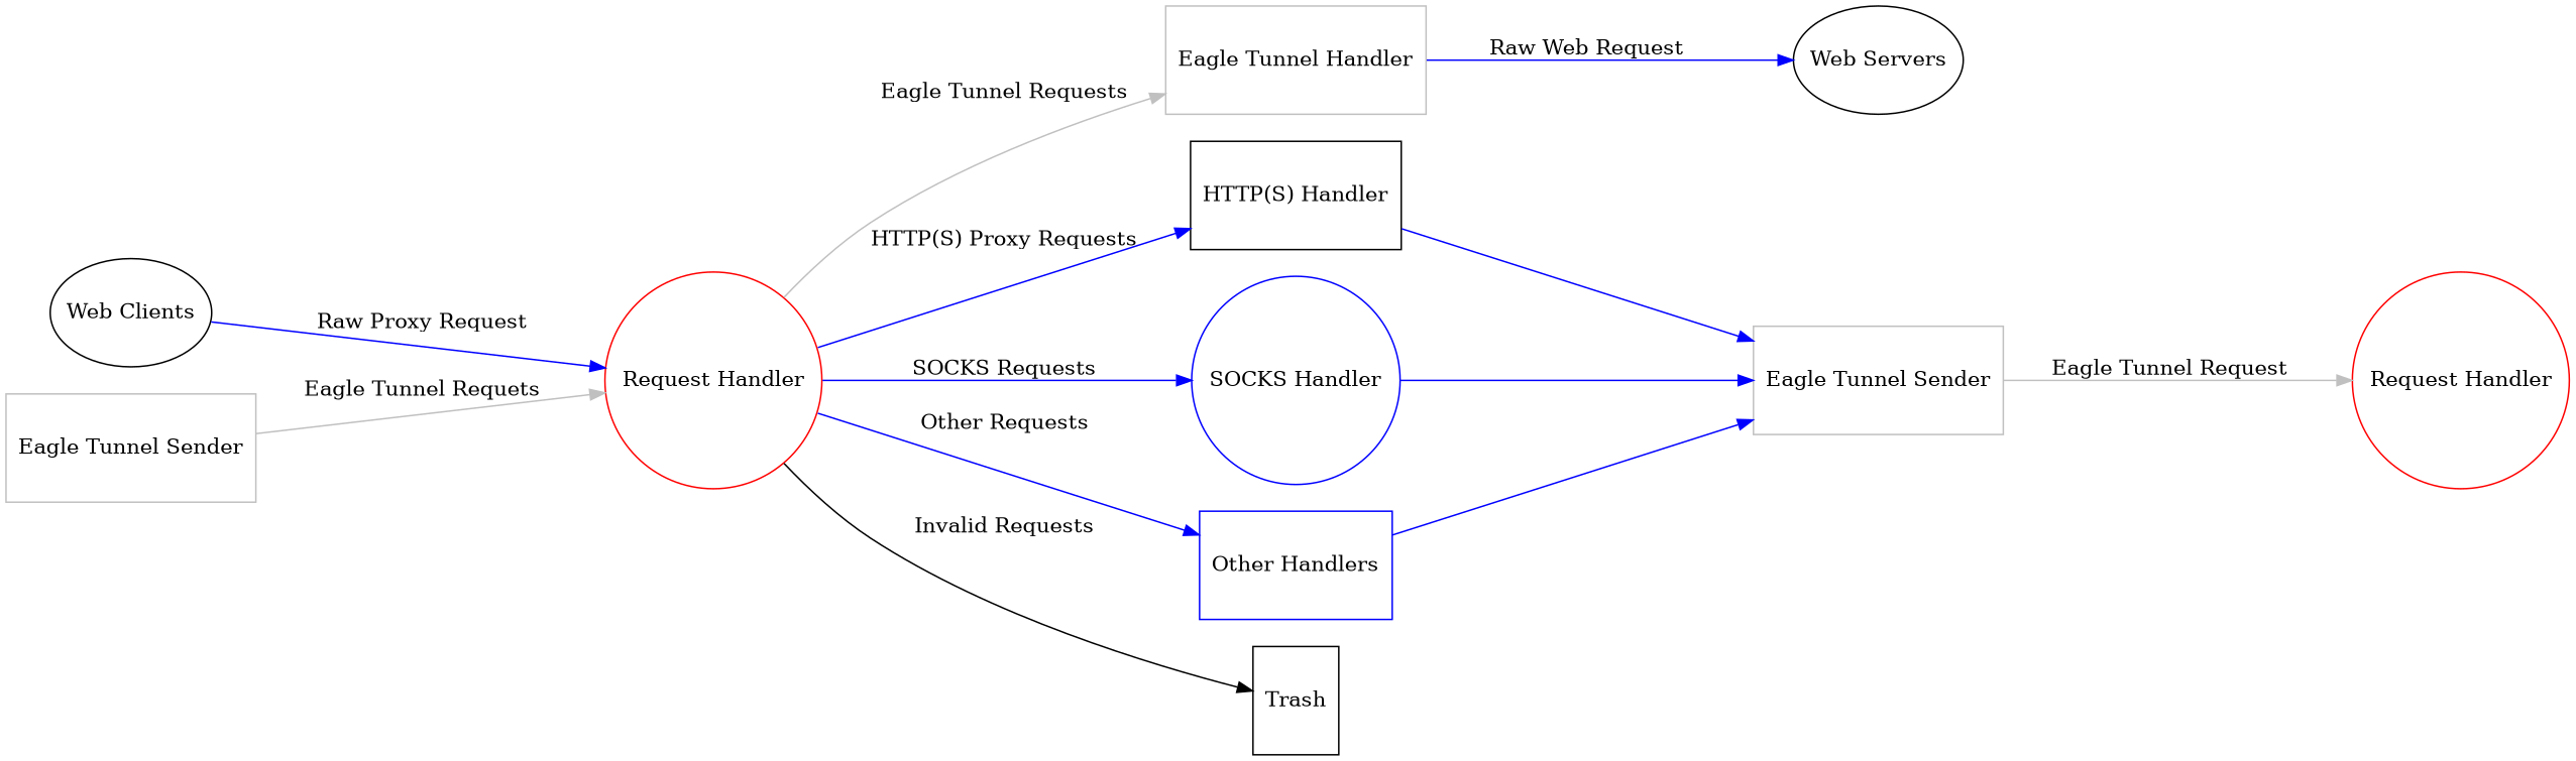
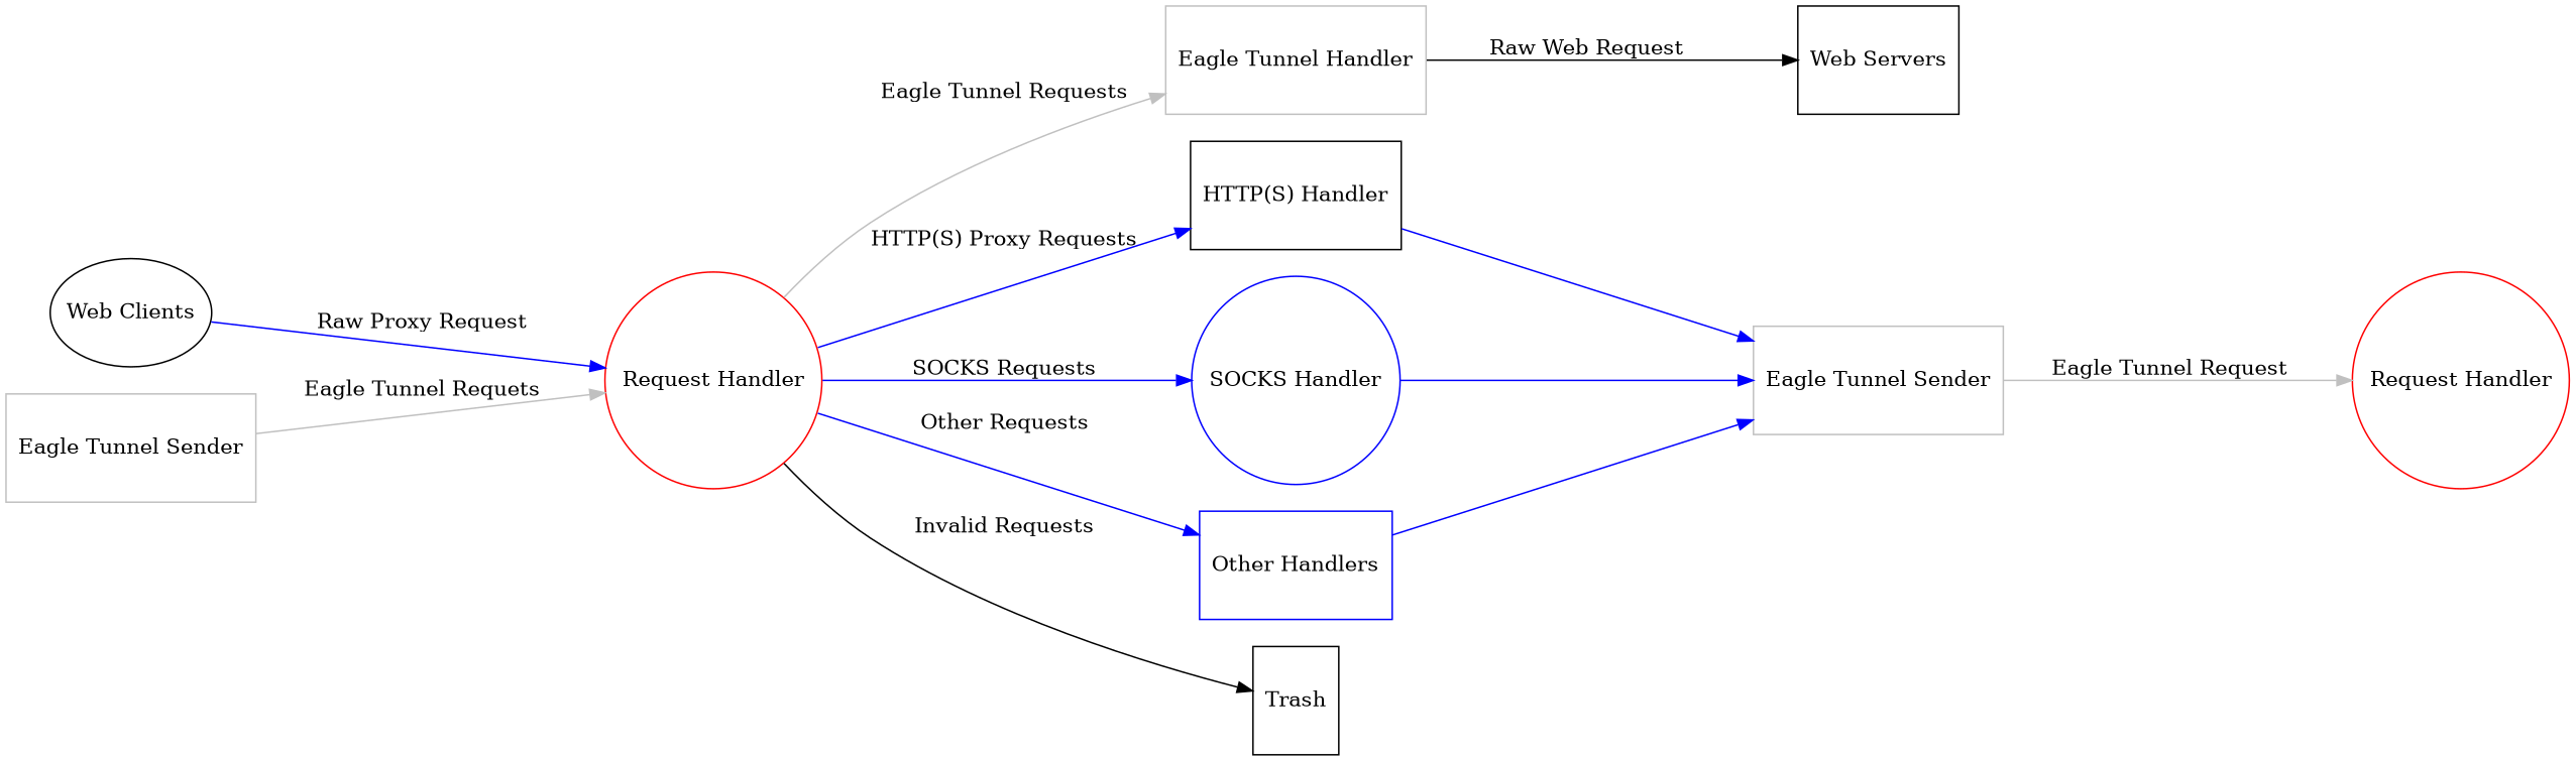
  digraph {
    rankdir=LR
    ranksep=equally
    node [shape=box]
    edge [color=blue]
    n1 [height=1 label="Web Clients" shape=ellipse]
    n2 [color=red height=1 label="Request Handler" shape=circle]
    n3 [color=gray height=1 label="Eagle Tunnel Handler"]
    n4 [color=black height=1 label="HTTP(S) Handler"]
    n5 [color=blue height=1 label="SOCKS Handler" shape=circle]
    n6 [color=blue height=1 label="Other Handlers"]
    n7 [height=1 label=Trash]
-   n8 [height=1 label="Web Servers" shape=ellipse]
+   n8 [height=1 label="Web Servers"]
    n9 [color=gray height=1 label="Eagle Tunnel Sender"]
    n10 [color=red height=1 label="Request Handler" shape=circle]
    n11 [color=gray height=1 label="Eagle Tunnel Sender"]
    n1 -> n2 [label="Raw Proxy Request"]
    n2 -> n3 [color=gray label="Eagle Tunnel Requests"]
    n2 -> n4 [label="HTTP(S) Proxy Requests"]
    n2 -> n5 [label="SOCKS Requests"]
    n2 -> n6 [label="Other Requests"]
    n2 -> n7 [label="Invalid Requests" color=""]
-   n3 -> n8 [label="Raw Web Request"]
+   n3 -> n8 [label="Raw Web Request" color=""]
    n4 -> n9
    n5 -> n9
    n6 -> n9
    n9 -> n10 [color=gray label="Eagle Tunnel Request"]
    n11 -> n2 [color=gray label="Eagle Tunnel Requets"]
  }
